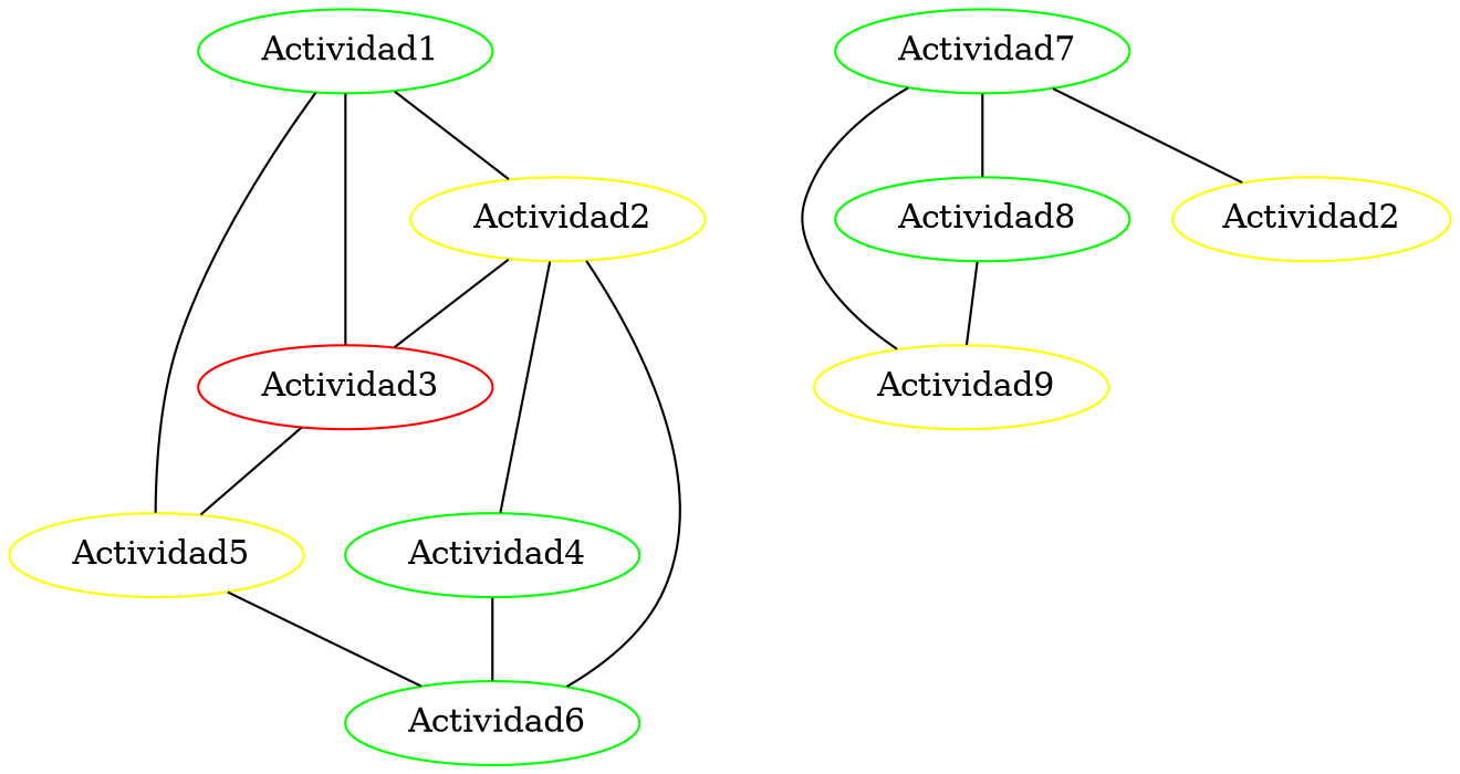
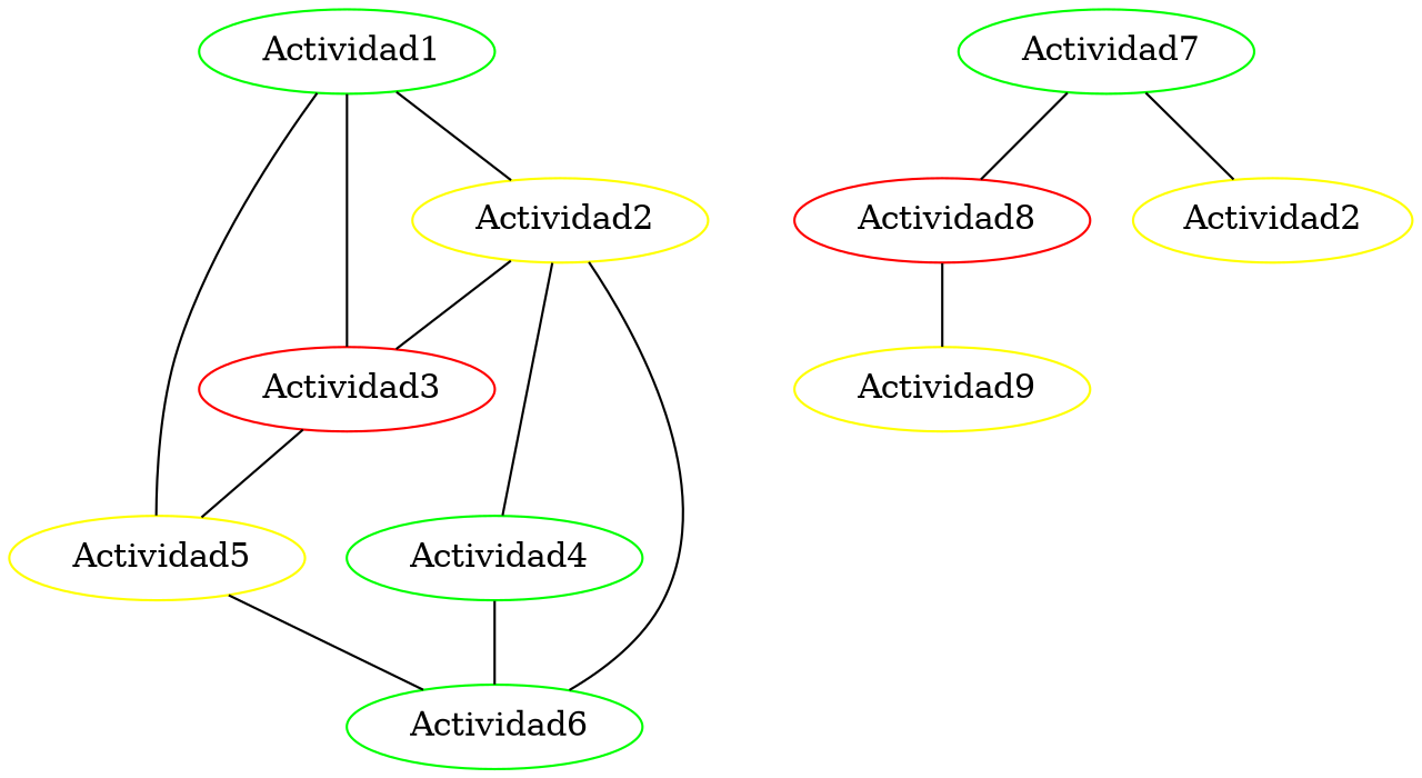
  strict graph {
    node [color=green]
    edge [color=black]
    n1 [label=" Actividad1"]
    n2 [color=yellow label=" Actividad2"]
    n3 [color=red label=" Actividad3"]
    n4 [color=yellow label=" Actividad5"]
    n5 [label=" Actividad4"]
    n6 [label=" Actividad6"]
    n7 [label=" Actividad7"]
    n8 [color=yellow label=" Actividad9"]
-   n9 [label=" Actividad8"]
+   n9 [color=red label=" Actividad8"]
    n10 [color=yellow label=Actividad2]
    n1 -- n2
    n1 -- n3
    n1 -- n4
    n2 -- n3
    n2 -- n5
    n2 -- n6
    n3 -- n4
    n4 -- n6
    n5 -- n6
-   n7 -- n8
    n7 -- n9
    n7 -- n10
    n9 -- n8
  }
